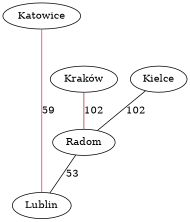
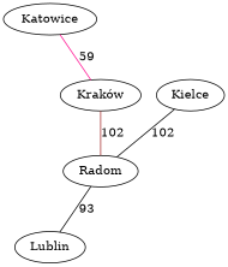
  graph {
    edge [color=black]
    Radom
    Lublin
    Kielce
    "Kraków"
    Katowice
-   Radom -- Lublin [label=53]
+   Radom -- Lublin [label=93]
    Kielce -- Radom [label=102]
    "Kraków" -- Radom [color=brown label=102]
-   Katowice -- Lublin [color=deeppink label=59]
+   Katowice -- "Kraków" [color=deeppink label=59]
  }
